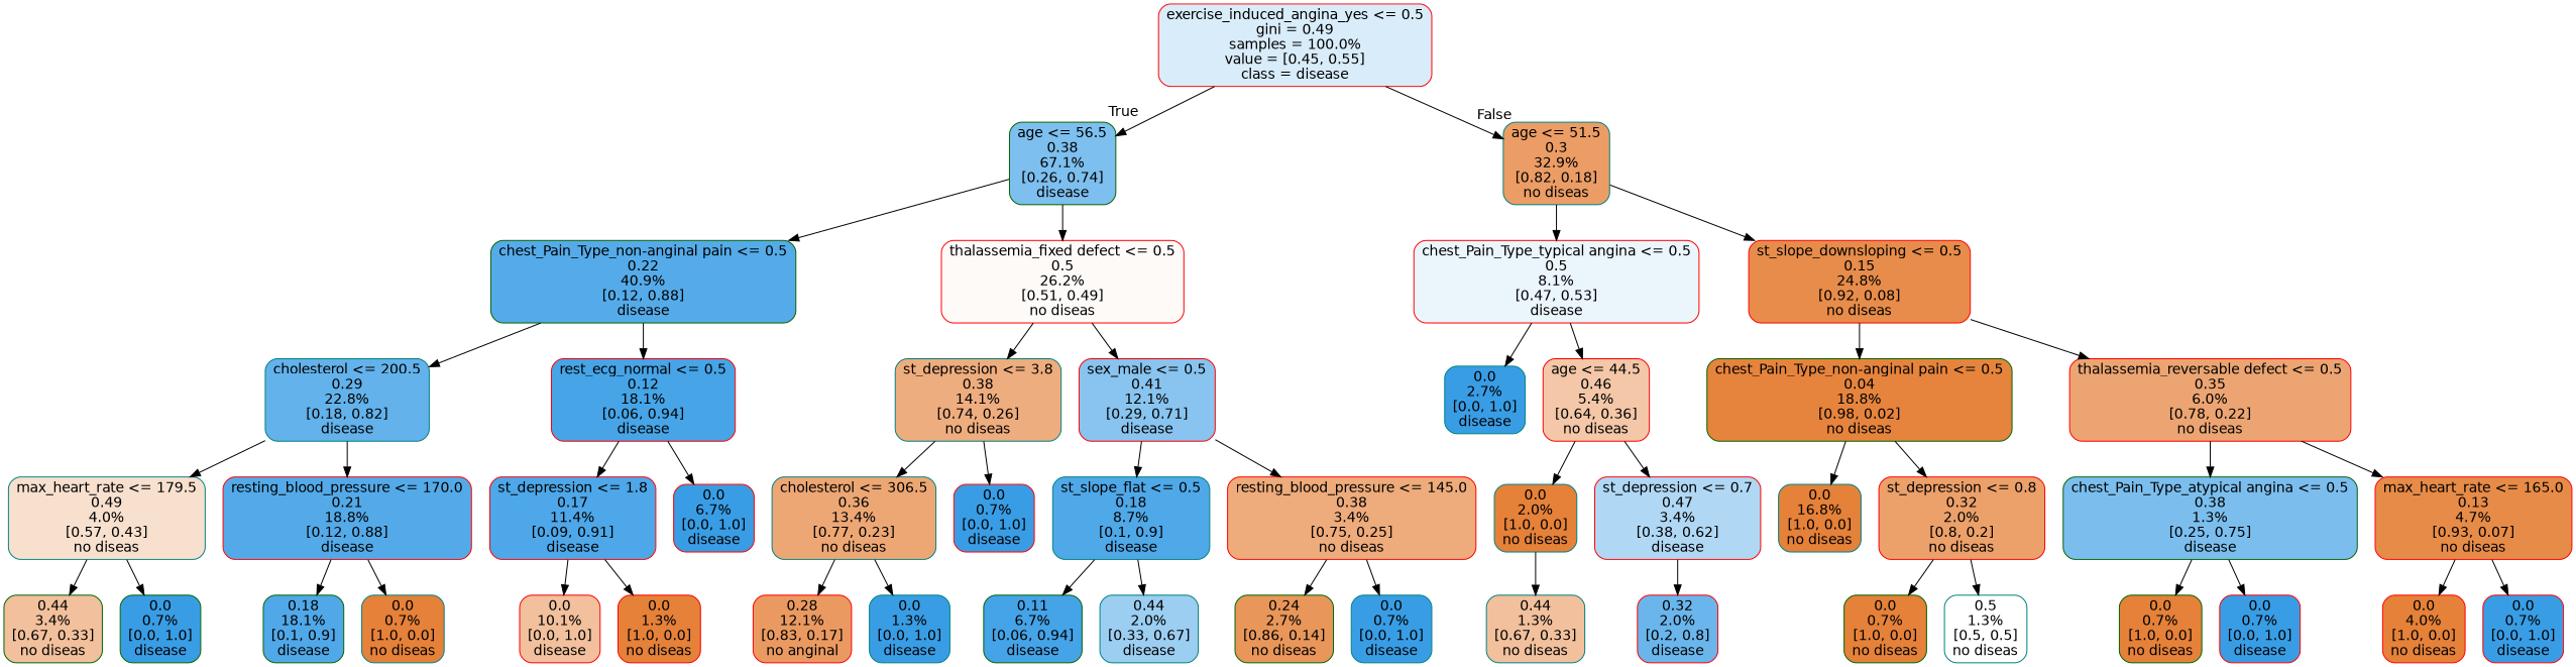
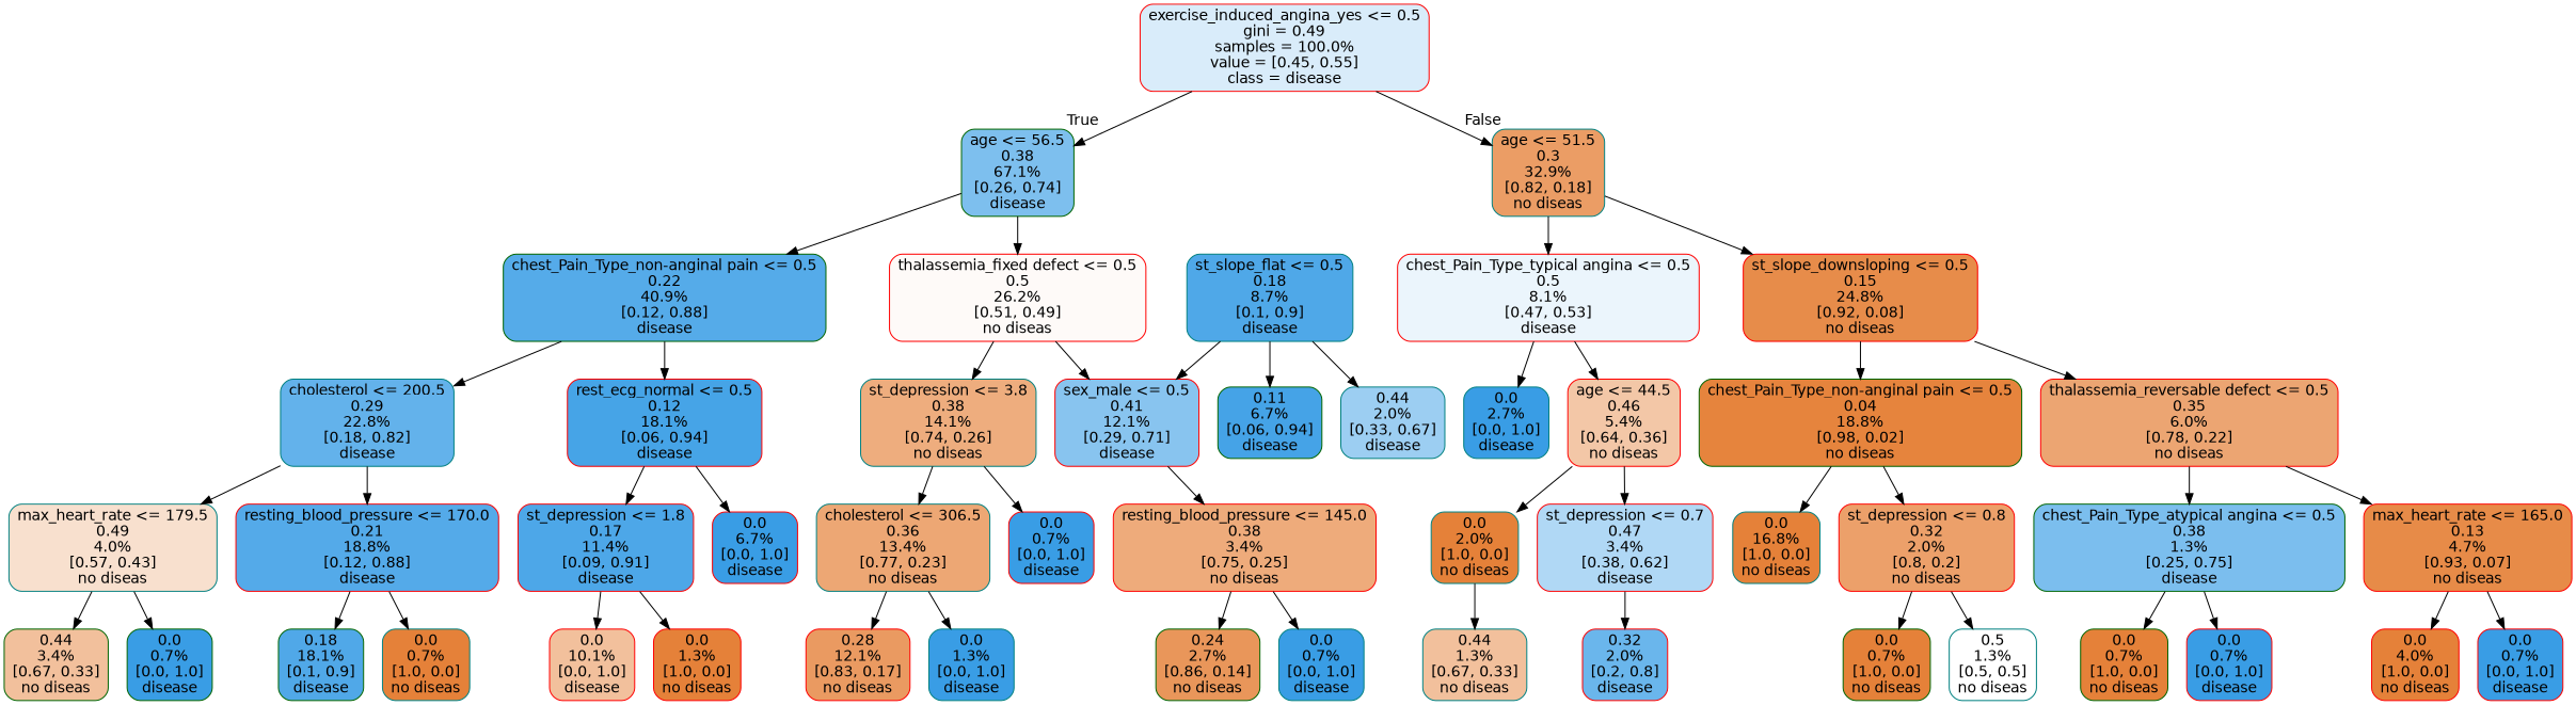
  digraph {
    node [color=red fillcolor="#399de5" fontname=helvetica shape=box style="filled, rounded"]
    edge [fontname=helvetica]
    n1 [fillcolor="#d9ecfa" label="exercise_induced_angina_yes <= 0.5\ngini = 0.49\nsamples = 100.0%\nvalue = [0.45, 0.55]\nclass = disease"]
    n2 [color=darkgreen fillcolor="#7dbfee" label="age <= 56.5\n0.38\n67.1%\n[0.26, 0.74]\ndisease"]
    n3 [color=teal fillcolor="#eb9d65" label="age <= 51.5\n0.3\n32.9%\n[0.82, 0.18]\nno diseas"]
    n4 [color=darkgreen fillcolor="#55abe9" label="chest_Pain_Type_non-anginal pain <= 0.5\n0.22\n40.9%\n[0.12, 0.88]\ndisease"]
    n5 [fillcolor="#fefaf8" label="thalassemia_fixed defect <= 0.5\n0.5\n26.2%\n[0.51, 0.49]\nno diseas"]
    n6 [fillcolor="#ebf5fc" label="chest_Pain_Type_typical angina <= 0.5\n0.5\n8.1%\n[0.47, 0.53]\ndisease"]
    n7 [fillcolor="#e78c4a" label="st_slope_downsloping <= 0.5\n0.15\n24.8%\n[0.92, 0.08]\nno diseas"]
    n8 [color=teal fillcolor="#63b2eb" label="cholesterol <= 200.5\n0.29\n22.8%\n[0.18, 0.82]\ndisease"]
    n9 [fillcolor="#46a4e7" label="rest_ecg_normal <= 0.5\n0.12\n18.1%\n[0.06, 0.94]\ndisease"]
    n10 [color=teal fillcolor="#eead7e" label="st_depression <= 3.8\n0.38\n14.1%\n[0.74, 0.26]\nno diseas"]
    n11 [fillcolor="#88c4ef" label="sex_male <= 0.5\n0.41\n12.1%\n[0.29, 0.71]\ndisease"]
    n12 [color=teal fillcolor="#f8e0ce" label="max_heart_rate <= 179.5\n0.49\n4.0%\n[0.57, 0.43]\nno diseas"]
    n13 [fillcolor="#54aae9" label="resting_blood_pressure <= 170.0\n0.21\n18.8%\n[0.12, 0.88]\ndisease"]
    n14 [fillcolor="#4da7e8" label="st_depression <= 1.8\n0.17\n11.4%\n[0.09, 0.91]\ndisease"]
    n15 [label="0.0\n6.7%\n[0.0, 1.0]\ndisease"]
    n16 [color=darkgreen fillcolor="#f2c09c" label="0.44\n3.4%\n[0.67, 0.33]\nno diseas"]
    n17 [color=darkgreen label="0.0\n0.7%\n[0.0, 1.0]\ndisease"]
    n18 [color=darkgreen fillcolor="#50a8e8" label="0.18\n18.1%\n[0.1, 0.9]\ndisease"]
    n19 [color=teal fillcolor="#e58139" label="0.0\n0.7%\n[1.0, 0.0]\nno diseas"]
    n20 [fillcolor="#f2c09c" label="0.0\n10.1%\n[0.0, 1.0]\ndisease"]
    n21 [fillcolor="#e58139" label="0.0\n1.3%\n[1.0, 0.0]\nno diseas"]
    n22 [color=teal fillcolor="#eda774" label="cholesterol <= 306.5\n0.36\n13.4%\n[0.77, 0.23]\nno diseas"]
    n23 [label="0.0\n0.7%\n[0.0, 1.0]\ndisease"]
    n24 [color=teal fillcolor="#4fa8e8" label="st_slope_flat <= 0.5\n0.18\n8.7%\n[0.1, 0.9]\ndisease"]
    n25 [fillcolor="#eeab7b" label="resting_blood_pressure <= 145.0\n0.38\n3.4%\n[0.75, 0.25]\nno diseas"]
-   n26 [fillcolor="#ea9a61" label="0.28\n12.1%\n[0.83, 0.17]\nno anginal"]
+   n26 [fillcolor="#ea9a61" label="0.28\n12.1%\n[0.83, 0.17]\nno diseas"]
    n27 [color=teal label="0.0\n1.3%\n[0.0, 1.0]\ndisease"]
    n28 [color=darkgreen fillcolor="#45a3e7" label="0.11\n6.7%\n[0.06, 0.94]\ndisease"]
    n29 [color=teal fillcolor="#9ccef2" label="0.44\n2.0%\n[0.33, 0.67]\ndisease"]
    n30 [color=darkgreen fillcolor="#e9965a" label="0.24\n2.7%\n[0.86, 0.14]\nno diseas"]
    n31 [color=teal label="0.0\n0.7%\n[0.0, 1.0]\ndisease"]
    n32 [color=teal label="0.0\n2.7%\n[0.0, 1.0]\ndisease"]
    n33 [fillcolor="#f3c7a7" label="age <= 44.5\n0.46\n5.4%\n[0.64, 0.36]\nno diseas"]
    n34 [color=darkgreen fillcolor="#e6843d" label="chest_Pain_Type_non-anginal pain <= 0.5\n0.04\n18.8%\n[0.98, 0.02]\nno diseas"]
    n35 [fillcolor="#eca572" label="thalassemia_reversable defect <= 0.5\n0.35\n6.0%\n[0.78, 0.22]\nno diseas"]
    n36 [color=teal fillcolor="#e58139" label="0.0\n2.0%\n[1.0, 0.0]\nno diseas"]
    n37 [fillcolor="#b0d8f5" label="st_depression <= 0.7\n0.47\n3.4%\n[0.38, 0.62]\ndisease"]
    n38 [color=teal fillcolor="#f2c09c" label="0.44\n1.3%\n[0.67, 0.33]\nno diseas"]
    n39 [fillcolor="#6ab6ec" label="0.32\n2.0%\n[0.2, 0.8]\ndisease"]
    n40 [color=teal fillcolor="#e58139" label="0.0\n16.8%\n[1.0, 0.0]\nno diseas"]
    n41 [fillcolor="#eca06a" label="st_depression <= 0.8\n0.32\n2.0%\n[0.8, 0.2]\nno diseas"]
    n42 [color=darkgreen fillcolor="#7bbeee" label="chest_Pain_Type_atypical angina <= 0.5\n0.38\n1.3%\n[0.25, 0.75]\ndisease"]
    n43 [fillcolor="#e78b48" label="max_heart_rate <= 165.0\n0.13\n4.7%\n[0.93, 0.07]\nno diseas"]
    n44 [color=darkgreen fillcolor="#e58139" label="0.0\n0.7%\n[1.0, 0.0]\nno diseas"]
    n45 [color=teal fillcolor="#ffffff" label="0.5\n1.3%\n[0.5, 0.5]\nno diseas"]
    n46 [color=darkgreen fillcolor="#e58139" label="0.0\n0.7%\n[1.0, 0.0]\nno diseas"]
    n47 [label="0.0\n0.7%\n[0.0, 1.0]\ndisease"]
    n48 [fillcolor="#e58139" label="0.0\n4.0%\n[1.0, 0.0]\nno diseas"]
    n49 [label="0.0\n0.7%\n[0.0, 1.0]\ndisease"]
    n1 -> n2 [headlabel=True labelangle=45 labeldistance=2.5]
    n1 -> n3 [headlabel=False labelangle=-45 labeldistance=2.5]
    n2 -> n4
    n2 -> n5
    n3 -> n6
    n3 -> n7
    n4 -> n8
    n4 -> n9
    n5 -> n10
    n5 -> n11
    n6 -> n32
    n6 -> n33
    n7 -> n34
    n7 -> n35
    n8 -> n12
    n8 -> n13
    n9 -> n14
    n9 -> n15
    n10 -> n22
    n10 -> n23
-   n11 -> n24
+   n24 -> n11
    n11 -> n25
    n12 -> n16
    n12 -> n17
    n13 -> n18
    n13 -> n19
    n14 -> n20
    n14 -> n21
    n22 -> n26
    n22 -> n27
    n24 -> n28
    n24 -> n29
    n25 -> n30
    n25 -> n31
    n33 -> n36
    n33 -> n37
    n34 -> n40
    n34 -> n41
    n35 -> n42
    n35 -> n43
    n36 -> n38
    n37 -> n39
    n41 -> n44
    n41 -> n45
    n42 -> n46
    n42 -> n47
    n43 -> n48
    n43 -> n49
  }
